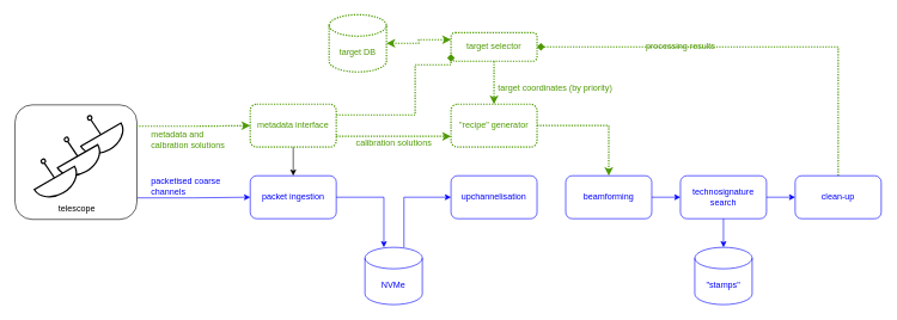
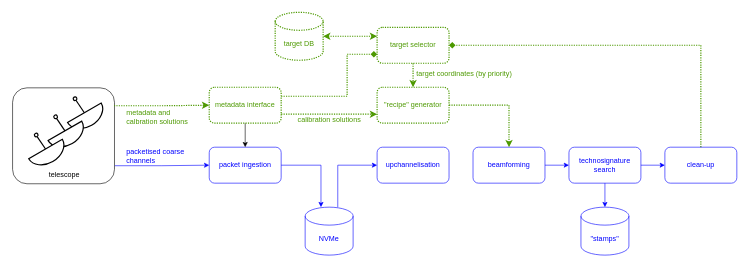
  <mxCell id="0" />
  <mxCell id="1" parent="0" />
  <mxCell id="2" value="" style="rounded=1;whiteSpace=wrap;html=1;fillColor=none;" vertex="1" parent="1"><mxGeometry x="20" y="146" width="170" height="160" as="geometry" /></mxCell>
  <mxCell id="3" value="&lt;font color=&quot;#0000ff&quot;&gt;packet ingestion&lt;/font&gt;" style="rounded=1;whiteSpace=wrap;html=1;fillColor=none;strokeColor=#0000FF;" vertex="1" parent="1"><mxGeometry x="348" y="245" width="120" height="60" as="geometry" /></mxCell>
  <mxCell id="4" value="&lt;font color=&quot;#0000ff&quot;&gt;upchannelisation&lt;/font&gt;" style="rounded=1;whiteSpace=wrap;html=1;fillColor=none;strokeColor=#0000FF;" vertex="1" parent="1"><mxGeometry x="628" y="245" width="120" height="60" as="geometry" /></mxCell>
  <mxCell id="5" style="edgeStyle=orthogonalEdgeStyle;rounded=0;orthogonalLoop=1;jettySize=auto;html=1;exitX=1;exitY=0.5;exitDx=0;exitDy=0;entryX=0;entryY=0.5;entryDx=0;entryDy=0;strokeColor=#0000FF;" edge="1" parent="1" source="6" target="8"><mxGeometry relative="1" as="geometry" /></mxCell>
  <mxCell id="6" value="&lt;font color=&quot;#0000ff&quot;&gt;beamforming&lt;/font&gt;" style="rounded=1;whiteSpace=wrap;html=1;fillColor=none;strokeColor=#0000FF;" vertex="1" parent="1"><mxGeometry x="788" y="245" width="120" height="60" as="geometry" /></mxCell>
  <mxCell id="7" style="edgeStyle=orthogonalEdgeStyle;rounded=0;orthogonalLoop=1;jettySize=auto;html=1;exitX=1;exitY=0.5;exitDx=0;exitDy=0;entryX=0;entryY=0.5;entryDx=0;entryDy=0;strokeColor=#0000FF;" edge="1" parent="1" source="8" target="10"><mxGeometry relative="1" as="geometry" /></mxCell>
  <mxCell id="8" value="&lt;font color=&quot;#0000ff&quot;&gt;technosignature search&lt;/font&gt;" style="rounded=1;whiteSpace=wrap;html=1;fillColor=none;strokeColor=#0000FF;" vertex="1" parent="1"><mxGeometry x="948" y="245" width="120" height="60" as="geometry" /></mxCell>
  <mxCell id="9" style="edgeStyle=orthogonalEdgeStyle;rounded=0;orthogonalLoop=1;jettySize=auto;html=1;exitX=0.5;exitY=0;exitDx=0;exitDy=0;entryX=1;entryY=0.5;entryDx=0;entryDy=0;strokeColor=#4D9900;strokeWidth=2;dashed=1;dashPattern=1 1;endArrow=diamond;" edge="1" parent="1" source="10" target="19"><mxGeometry relative="1" as="geometry" /></mxCell>
  <mxCell id="10" value="&lt;font color=&quot;#0000ff&quot;&gt;clean-up&lt;/font&gt;" style="rounded=1;whiteSpace=wrap;html=1;fillColor=none;strokeColor=#0000FF;" vertex="1" parent="1"><mxGeometry x="1108" y="245" width="120" height="60" as="geometry" /></mxCell>
  <mxCell id="11" style="edgeStyle=orthogonalEdgeStyle;rounded=0;orthogonalLoop=1;jettySize=auto;html=1;exitX=0.68;exitY=0;exitDx=0;exitDy=0;exitPerimeter=0;entryX=0;entryY=0.5;entryDx=0;entryDy=0;strokeColor=#0000FF;" edge="1" parent="1" source="12" target="4"><mxGeometry relative="1" as="geometry" /></mxCell>
  <mxCell id="12" value="&lt;font color=&quot;#0000ff&quot;&gt;NVMe&lt;/font&gt;" style="shape=cylinder3;whiteSpace=wrap;html=1;boundedLbl=1;backgroundOutline=1;size=15;points=[[0,0,0,0,15],[0,0,0,0,27.5],[0,0,0,0,52.5],[0,0.5,0,0,0],[0,1,0,0,-15],[0.145,1,0,0,-4.35],[0.33,0,0,0,0],[0.5,0,0,0,0],[0.5,1,0,0,0],[0.68,0,0,0,0],[0.855,1,0,0,-4.35],[1,0,0,0,15],[1,0,0,0,27.5],[1,0,0,0,52.5],[1,0.5,0,0,0],[1,1,0,0,-15]];strokeColor=#0000FF;" vertex="1" parent="1"><mxGeometry x="508" y="345" width="80" height="80" as="geometry" /></mxCell>
  <mxCell id="13" value="&lt;font color=&quot;#0000ff&quot;&gt;&quot;stamps&quot;&lt;/font&gt;" style="shape=cylinder3;whiteSpace=wrap;html=1;boundedLbl=1;backgroundOutline=1;size=15;strokeColor=#0000FF;" vertex="1" parent="1"><mxGeometry x="968" y="345" width="80" height="80" as="geometry" /></mxCell>
  <mxCell id="14" style="edgeStyle=orthogonalEdgeStyle;rounded=0;orthogonalLoop=1;jettySize=auto;html=1;exitX=0.5;exitY=1;exitDx=0;exitDy=0;entryX=0.5;entryY=0;entryDx=0;entryDy=0;" edge="1" parent="1" source="17" target="3"><mxGeometry relative="1" as="geometry" /></mxCell>
  <mxCell id="15" style="edgeStyle=orthogonalEdgeStyle;rounded=0;orthogonalLoop=1;jettySize=auto;html=1;exitX=1;exitY=0.75;exitDx=0;exitDy=0;entryX=0;entryY=0.75;entryDx=0;entryDy=0;strokeColor=#4D9900;strokeWidth=2;dashed=1;dashPattern=1 1;" edge="1" parent="1" source="17" target="23"><mxGeometry relative="1" as="geometry" /></mxCell>
  <mxCell id="16" style="edgeStyle=orthogonalEdgeStyle;rounded=0;orthogonalLoop=1;jettySize=auto;html=1;exitX=1;exitY=0.25;exitDx=0;exitDy=0;entryX=0;entryY=0.75;entryDx=0;entryDy=0;strokeColor=#4D9900;strokeWidth=2;dashed=1;dashPattern=1 1;endArrow=diamond;" edge="1" parent="1" source="17" target="19"><mxGeometry relative="1" as="geometry"><Array as="points"><mxPoint x="578" y="160" /><mxPoint x="578" y="90" /></Array></mxGeometry></mxCell>
  <mxCell id="17" value="&lt;font color=&quot;#4d9900&quot;&gt;metadata interface&lt;/font&gt;" style="rounded=1;whiteSpace=wrap;html=1;fillColor=none;strokeColor=#4D9900;strokeWidth=2;dashed=1;dashPattern=1 1;" vertex="1" parent="1"><mxGeometry x="348" y="145" width="120" height="60" as="geometry" /></mxCell>
  <mxCell id="18" style="edgeStyle=orthogonalEdgeStyle;rounded=0;orthogonalLoop=1;jettySize=auto;html=1;exitX=0.5;exitY=1;exitDx=0;exitDy=0;entryX=0.5;entryY=0;entryDx=0;entryDy=0;strokeColor=#4D9900;strokeWidth=2;dashed=1;dashPattern=1 1;" edge="1" parent="1" source="19" target="23"><mxGeometry relative="1" as="geometry" /></mxCell>
- <mxCell id="19" value="&lt;font color=&quot;#4d9900&quot;&gt;target selector&lt;/font&gt;" style="rounded=1;whiteSpace=wrap;html=1;fillColor=none;strokeColor=#4D9900;strokeWidth=2;dashed=1;dashPattern=1 1;" vertex="1" parent="1"><mxGeometry x="628" y="45" width="120" height="40" as="geometry" /></mxCell>
+ <mxCell id="19" value="&lt;font color=&quot;#4d9900&quot;&gt;target selector&lt;/font&gt;" style="rounded=1;whiteSpace=wrap;html=1;fillColor=none;strokeColor=#4D9900;strokeWidth=2;dashed=1;dashPattern=1 1;" vertex="1" parent="1"><mxGeometry x="628" y="45" width="120" height="60" as="geometry" /></mxCell>
  <mxCell id="20" style="edgeStyle=orthogonalEdgeStyle;rounded=0;orthogonalLoop=1;jettySize=auto;html=1;exitX=1;exitY=0.5;exitDx=0;exitDy=0;exitPerimeter=0;entryX=0;entryY=0.25;entryDx=0;entryDy=0;startArrow=classic;startFill=1;strokeColor=#4D9900;strokeWidth=2;dashed=1;dashPattern=1 1;" edge="1" parent="1" source="21" target="19"><mxGeometry relative="1" as="geometry" /></mxCell>
  <mxCell id="21" value="&lt;font color=&quot;#4d9900&quot;&gt;target DB&lt;/font&gt;" style="shape=cylinder3;whiteSpace=wrap;html=1;boundedLbl=1;backgroundOutline=1;size=15;strokeColor=#4D9900;strokeWidth=2;dashed=1;dashPattern=1 1;" vertex="1" parent="1"><mxGeometry x="458" y="20" width="80" height="80" as="geometry" /></mxCell>
  <mxCell id="22" style="edgeStyle=orthogonalEdgeStyle;rounded=0;orthogonalLoop=1;jettySize=auto;html=1;exitX=1;exitY=0.5;exitDx=0;exitDy=0;entryX=0.5;entryY=0;entryDx=0;entryDy=0;strokeColor=#4D9900;strokeWidth=2;dashed=1;dashPattern=1 1;" edge="1" parent="1" source="23" target="6"><mxGeometry relative="1" as="geometry" /></mxCell>
  <mxCell id="23" value="&lt;font color=&quot;#4d9900&quot;&gt;&quot;recipe&quot; generator&lt;/font&gt;" style="rounded=1;whiteSpace=wrap;html=1;fillColor=none;strokeColor=#4D9900;strokeWidth=2;dashed=1;dashPattern=1 1;" vertex="1" parent="1"><mxGeometry x="628" y="145" width="120" height="60" as="geometry" /></mxCell>
  <mxCell id="24" style="edgeStyle=orthogonalEdgeStyle;rounded=0;orthogonalLoop=1;jettySize=auto;html=1;exitX=1;exitY=0.5;exitDx=0;exitDy=0;entryX=0.33;entryY=0;entryDx=0;entryDy=0;entryPerimeter=0;strokeColor=#0000FF;" edge="1" parent="1" source="3" target="12"><mxGeometry relative="1" as="geometry" /></mxCell>
  <mxCell id="25" style="edgeStyle=orthogonalEdgeStyle;rounded=0;orthogonalLoop=1;jettySize=auto;html=1;exitX=0.5;exitY=1;exitDx=0;exitDy=0;entryX=0.5;entryY=0;entryDx=0;entryDy=0;entryPerimeter=0;strokeColor=#0000FF;" edge="1" parent="1" source="8" target="13"><mxGeometry relative="1" as="geometry" /></mxCell>
  <mxCell id="26" style="edgeStyle=orthogonalEdgeStyle;rounded=0;orthogonalLoop=1;jettySize=auto;html=1;exitX=0.995;exitY=0.187;exitDx=0;exitDy=0;entryX=0;entryY=0.5;entryDx=0;entryDy=0;exitPerimeter=0;strokeColor=#4D9900;strokeWidth=2;dashed=1;dashPattern=1 1;" edge="1" parent="1" source="2" target="17"><mxGeometry relative="1" as="geometry" /></mxCell>
  <mxCell id="27" style="edgeStyle=orthogonalEdgeStyle;rounded=0;orthogonalLoop=1;jettySize=auto;html=1;exitX=1.004;exitY=0.812;exitDx=0;exitDy=0;entryX=0;entryY=0.5;entryDx=0;entryDy=0;exitPerimeter=0;strokeColor=#0000FF;" edge="1" parent="1" source="2" target="3"><mxGeometry relative="1" as="geometry" /></mxCell>
  <mxCell id="28" value="&lt;div align=&quot;left&quot;&gt;&lt;font color=&quot;#4d9900&quot;&gt;metadata and&amp;nbsp;&lt;/font&gt;&lt;/div&gt;&lt;div align=&quot;left&quot;&gt;&lt;font color=&quot;#4d9900&quot;&gt;calbration solutions&lt;/font&gt;&lt;/div&gt;" style="text;html=1;align=left;verticalAlign=middle;resizable=0;points=[];autosize=1;strokeColor=none;fillColor=none;dashed=1;dashPattern=1 1;" vertex="1" parent="1"><mxGeometry x="208" y="175" width="130" height="40" as="geometry" /></mxCell>
  <mxCell id="29" value="&lt;div align=&quot;left&quot;&gt;&lt;font color=&quot;#0000ff&quot;&gt;packetised coarse&lt;br&gt;&lt;/font&gt;&lt;/div&gt;&lt;div align=&quot;left&quot;&gt;&lt;font color=&quot;#0000ff&quot;&gt;channels&lt;br&gt;&lt;/font&gt;&lt;/div&gt;" style="text;html=1;align=left;verticalAlign=middle;resizable=0;points=[];autosize=1;strokeColor=none;fillColor=none;" vertex="1" parent="1"><mxGeometry x="208" y="240" width="120" height="40" as="geometry" /></mxCell>
  <mxCell id="30" value="&lt;font color=&quot;#4d9900&quot;&gt;calibration solutions&lt;/font&gt;" style="text;html=1;align=center;verticalAlign=middle;resizable=0;points=[];autosize=1;strokeColor=none;fillColor=none;" vertex="1" parent="1"><mxGeometry x="483" y="185" width="130" height="30" as="geometry" /></mxCell>
  <mxCell id="31" value="&lt;font color=&quot;#4d9900&quot;&gt;target coordinates (by priority)&lt;/font&gt;" style="text;html=1;align=center;verticalAlign=middle;resizable=0;points=[];autosize=1;strokeColor=none;fillColor=none;" vertex="1" parent="1"><mxGeometry x="683" y="108" width="180" height="30" as="geometry" /></mxCell>
- <mxCell id="32" value="&lt;font color=&quot;#4d9900&quot;&gt;processing results&lt;/font&gt;" style="text;html=1;align=center;verticalAlign=middle;resizable=0;points=[];autosize=1;strokeColor=none;fillColor=none;" vertex="1" parent="1"><mxGeometry x="888" y="50" width="120" height="30" as="geometry" /></mxCell>
  <mxCell id="33" value="" style="group;rotation=-30;" vertex="1" connectable="0" parent="1"><mxGeometry x="105" y="157.48" width="64.766" height="54.464" as="geometry" /></mxCell>
  <mxCell id="34" value="" style="verticalLabelPosition=bottom;verticalAlign=top;html=1;shape=mxgraph.basic.half_circle;rotation=-30;strokeWidth=2;" vertex="1" parent="33"><mxGeometry x="8.42" y="28.442" width="64.766" height="24.206" as="geometry" /></mxCell>
  <mxCell id="35" value="" style="ellipse;whiteSpace=wrap;html=1;aspect=fixed;rotation=-30;strokeWidth=2;" vertex="1" parent="33"><mxGeometry x="16.192" y="3.631" width="6.025" height="6.025" as="geometry" /></mxCell>
  <mxCell id="36" style="rounded=0;orthogonalLoop=1;jettySize=auto;html=1;exitX=0.5;exitY=1;exitDx=0;exitDy=0;entryX=0.5;entryY=0;entryDx=0;entryDy=0;entryPerimeter=0;endArrow=none;endFill=0;strokeWidth=2;" edge="1" parent="33" source="35" target="34"><mxGeometry relative="1" as="geometry" /></mxCell>
  <mxCell id="37" value="" style="group;rotation=-30;strokeWidth=2;" vertex="1" connectable="0" parent="1"><mxGeometry x="72.617" y="187.738" width="64.766" height="54.464" as="geometry" /></mxCell>
  <mxCell id="38" value="" style="verticalLabelPosition=bottom;verticalAlign=top;html=1;shape=mxgraph.basic.half_circle;rotation=-30;strokeWidth=2;" vertex="1" parent="37"><mxGeometry x="8.42" y="28.442" width="64.766" height="24.206" as="geometry" /></mxCell>
  <mxCell id="39" value="" style="ellipse;whiteSpace=wrap;html=1;aspect=fixed;rotation=-30;strokeWidth=2;" vertex="1" parent="37"><mxGeometry x="16.192" y="3.631" width="6.025" height="6.025" as="geometry" /></mxCell>
  <mxCell id="40" style="rounded=0;orthogonalLoop=1;jettySize=auto;html=1;exitX=0.5;exitY=1;exitDx=0;exitDy=0;entryX=0.5;entryY=0;entryDx=0;entryDy=0;entryPerimeter=0;endArrow=none;endFill=0;strokeWidth=2;" edge="1" parent="37" source="39" target="38"><mxGeometry relative="1" as="geometry" /></mxCell>
  <mxCell id="41" value="" style="group;rotation=-30;strokeWidth=2;" vertex="1" connectable="0" parent="1"><mxGeometry x="40.234" y="217.996" width="64.766" height="54.464" as="geometry" /></mxCell>
  <mxCell id="42" value="" style="verticalLabelPosition=bottom;verticalAlign=top;html=1;shape=mxgraph.basic.half_circle;rotation=-30;strokeWidth=2;" vertex="1" parent="41"><mxGeometry x="8.42" y="28.442" width="64.766" height="24.206" as="geometry" /></mxCell>
  <mxCell id="43" value="" style="ellipse;whiteSpace=wrap;html=1;aspect=fixed;rotation=-30;strokeWidth=2;" vertex="1" parent="41"><mxGeometry x="16.192" y="3.631" width="6.025" height="6.025" as="geometry" /></mxCell>
  <mxCell id="44" style="rounded=0;orthogonalLoop=1;jettySize=auto;html=1;exitX=0.5;exitY=1;exitDx=0;exitDy=0;entryX=0.5;entryY=0;entryDx=0;entryDy=0;entryPerimeter=0;endArrow=none;endFill=0;strokeWidth=2;" edge="1" parent="41" source="43" target="42"><mxGeometry relative="1" as="geometry" /></mxCell>
  <mxCell id="45" value="telescope" style="text;html=1;align=center;verticalAlign=middle;resizable=0;points=[];autosize=1;strokeColor=none;fillColor=none;" vertex="1" parent="1"><mxGeometry x="71" y="276" width="70" height="30" as="geometry" /></mxCell>
